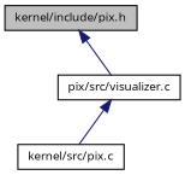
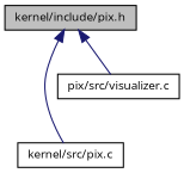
  digraph {
    fontname="Open Sans"
    node [color=black fillcolor=white fontname="Open Sans" fontsize=10 shape=record style=filled]
    edge [color=midnightblue dir=back fontname="Open Sans" fontsize=10 labelfontname=Helvetica labelfontsize=10 style=solid]
    n1 [fillcolor=grey75 fontcolor=black height=0.2 label="kernel/include/pix.h" width=0.4]
    n2 [height=0.2 label="kernel/src/pix.c" width=0.4]
    n3 [height=0.2 label="pix/src/visualizer.c" width=0.4]
-   n3 -> n2
+   n1 -> n2
    n1 -> n3
  }
